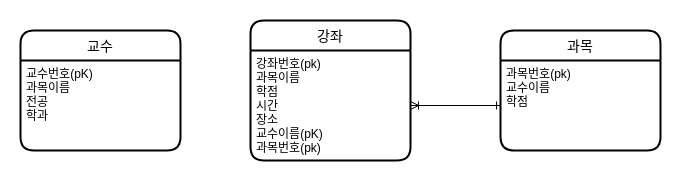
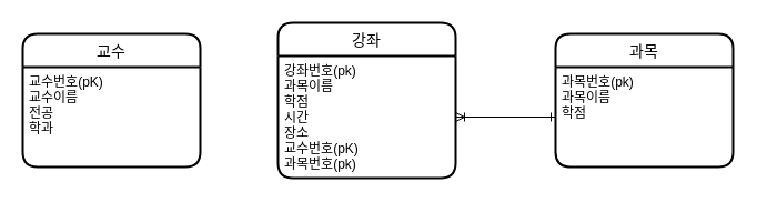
  <mxCell id="0" />
  <mxCell id="1" parent="0" />
  <mxCell id="2" value="과목" style="swimlane;childLayout=stackLayout;horizontal=1;startSize=30;horizontalStack=0;rounded=1;fontSize=14;fontStyle=0;strokeWidth=2;resizeParent=0;resizeLast=1;shadow=0;dashed=0;align=center;" vertex="1" parent="1"><mxGeometry x="500" y="30" width="160" height="120" as="geometry" /></mxCell>
- <mxCell id="3" value="과목번호(pk)&#10;교수이름&#10;학점" style="align=left;strokeColor=none;fillColor=none;spacingLeft=4;fontSize=12;verticalAlign=top;resizable=0;rotatable=0;part=1;" vertex="1" parent="2"><mxGeometry y="30" width="160" height="90" as="geometry" /></mxCell>
+ <mxCell id="3" value="과목번호(pk)&#10;과목이름&#10;학점" style="align=left;strokeColor=none;fillColor=none;spacingLeft=4;fontSize=12;verticalAlign=top;resizable=0;rotatable=0;part=1;" vertex="1" parent="2"><mxGeometry y="30" width="160" height="90" as="geometry" /></mxCell>
  <mxCell id="4" value="교수" style="swimlane;childLayout=stackLayout;horizontal=1;startSize=30;horizontalStack=0;rounded=1;fontSize=14;fontStyle=0;strokeWidth=2;resizeParent=0;resizeLast=1;shadow=0;dashed=0;align=center;" vertex="1" parent="1"><mxGeometry x="20" y="30" width="160" height="120" as="geometry"><mxRectangle x="90" y="140" width="80" height="30" as="alternateBounds" /></mxGeometry></mxCell>
- <mxCell id="5" value="교수번호(pK)&#10;과목이름&#10;전공&#10;학과&#10;" style="align=left;strokeColor=none;fillColor=none;spacingLeft=4;fontSize=12;verticalAlign=top;resizable=0;rotatable=0;part=1;" vertex="1" parent="4"><mxGeometry y="30" width="160" height="90" as="geometry" /></mxCell>
+ <mxCell id="5" value="교수번호(pK)&#10;교수이름&#10;전공&#10;학과&#10;" style="align=left;strokeColor=none;fillColor=none;spacingLeft=4;fontSize=12;verticalAlign=top;resizable=0;rotatable=0;part=1;" vertex="1" parent="4"><mxGeometry y="30" width="160" height="90" as="geometry" /></mxCell>
  <mxCell id="6" value="강좌" style="swimlane;childLayout=stackLayout;horizontal=1;startSize=30;horizontalStack=0;rounded=1;fontSize=14;fontStyle=0;strokeWidth=2;resizeParent=0;resizeLast=1;shadow=0;dashed=0;align=center;" vertex="1" parent="1"><mxGeometry x="250" y="20" width="160" height="140" as="geometry" /></mxCell>
- <mxCell id="7" value="강좌번호(pk)&#10;과목이름&#10;학점&#10;시간&#10;장소&#10;교수이름(pK)&#10;과목번호(pk)" style="align=left;strokeColor=none;fillColor=none;spacingLeft=4;fontSize=12;verticalAlign=top;resizable=0;rotatable=0;part=1;" vertex="1" parent="6"><mxGeometry y="30" width="160" height="110" as="geometry" /></mxCell>
+ <mxCell id="7" value="강좌번호(pk)&#10;과목이름&#10;학점&#10;시간&#10;장소&#10;교수번호(pK)&#10;과목번호(pk)" style="align=left;strokeColor=none;fillColor=none;spacingLeft=4;fontSize=12;verticalAlign=top;resizable=0;rotatable=0;part=1;" vertex="1" parent="6"><mxGeometry y="30" width="160" height="110" as="geometry" /></mxCell>
  <mxCell id="8" value="" style="edgeStyle=orthogonalEdgeStyle;rounded=0;orthogonalLoop=1;jettySize=auto;html=1;startArrow=ERoneToMany;startFill=0;endArrow=ERone;endFill=0;dashed=0;" edge="1" parent="1" source="7" target="3"><mxGeometry relative="1" as="geometry" /></mxCell>
